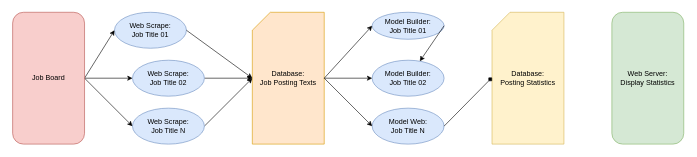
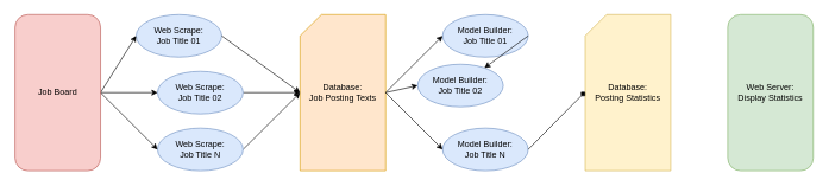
  <mxCell id="0" />
  <mxCell id="1" parent="0" />
  <mxCell id="2" value="&lt;div&gt;Web Scrape:&lt;/div&gt;&lt;div&gt;Job Title 01&lt;br&gt;&lt;/div&gt;" style="ellipse;whiteSpace=wrap;html=1;fillColor=#dae8fc;strokeColor=#6c8ebf;" vertex="1" parent="1"><mxGeometry x="190" y="20" width="120" height="60" as="geometry" /></mxCell>
  <mxCell id="3" value="" style="endArrow=classic;html=1;entryX=0;entryY=0.5;entryDx=0;entryDy=0;exitX=1;exitY=0.5;exitDx=0;exitDy=0;" edge="1" parent="1" target="2"><mxGeometry width="50" height="50" relative="1" as="geometry"><mxPoint x="140" y="130" as="sourcePoint" /><mxPoint x="70" y="260" as="targetPoint" /></mxGeometry></mxCell>
  <mxCell id="4" value="Database:&lt;br&gt;Job Posting Texts" style="shape=card;whiteSpace=wrap;html=1;fillColor=#ffe6cc;strokeColor=#d79b00;" vertex="1" parent="1"><mxGeometry x="420" y="20" width="120" height="220" as="geometry" /></mxCell>
  <mxCell id="5" value="" style="endArrow=classic;html=1;exitX=1;exitY=0.5;exitDx=0;exitDy=0;" edge="1" parent="1" source="2"><mxGeometry width="50" height="50" relative="1" as="geometry"><mxPoint x="20" y="290" as="sourcePoint" /><mxPoint x="420" y="130" as="targetPoint" /></mxGeometry></mxCell>
- <mxCell id="6" value="&lt;div&gt;Model Builder:&lt;/div&gt;&lt;div&gt;Job Title 01&lt;br&gt;&lt;/div&gt;" style="ellipse;whiteSpace=wrap;html=1;fillColor=#dae8fc;strokeColor=#6c8ebf;" vertex="1" parent="1"><mxGeometry x="620" y="20" width="120" height="45" as="geometry" /></mxCell>
+ <mxCell id="6" value="&lt;div&gt;Model Builder:&lt;/div&gt;&lt;div&gt;Job Title 01&lt;br&gt;&lt;/div&gt;" style="ellipse;whiteSpace=wrap;html=1;fillColor=#dae8fc;strokeColor=#6c8ebf;" vertex="1" parent="1"><mxGeometry x="620" y="20" width="120" height="60" as="geometry" /></mxCell>
  <mxCell id="7" value="Database:&lt;br&gt;Posting Statistics" style="shape=card;whiteSpace=wrap;html=1;fillColor=#fff2cc;strokeColor=#d6b656;" vertex="1" parent="1"><mxGeometry x="820" y="20" width="120" height="220" as="geometry" /></mxCell>
  <mxCell id="8" value="&lt;div&gt;Web Server:&lt;/div&gt;&lt;div&gt;Display Statistics&lt;br&gt;&lt;/div&gt;" style="rounded=1;whiteSpace=wrap;html=1;fillColor=#d5e8d4;strokeColor=#82b366;" vertex="1" parent="1"><mxGeometry x="1020" y="20" width="120" height="220" as="geometry" /></mxCell>
  <mxCell id="9" value="" style="endArrow=classic;html=1;exitX=1;exitY=0.5;exitDx=0;exitDy=0;" edge="1" parent="1"><mxGeometry width="50" height="50" relative="1" as="geometry"><mxPoint x="340" y="130" as="sourcePoint" /><mxPoint x="420" y="130" as="targetPoint" /></mxGeometry></mxCell>
  <mxCell id="10" value="" style="endArrow=classic;html=1;exitX=1;exitY=0.5;exitDx=0;exitDy=0;" edge="1" parent="1"><mxGeometry width="50" height="50" relative="1" as="geometry"><mxPoint x="340" y="210" as="sourcePoint" /><mxPoint x="420" y="130" as="targetPoint" /></mxGeometry></mxCell>
- <mxCell id="11" value="&lt;div&gt;Model Builder:&lt;/div&gt;&lt;div&gt;Job Title 02&lt;/div&gt;" style="ellipse;whiteSpace=wrap;html=1;fillColor=#dae8fc;strokeColor=#6c8ebf;" vertex="1" parent="1"><mxGeometry x="620" y="100" width="120" height="60" as="geometry" /></mxCell>
- <mxCell id="12" value="&lt;div&gt;Model Web:&lt;/div&gt;&lt;div&gt;Job Title N&lt;/div&gt;" style="ellipse;whiteSpace=wrap;html=1;fillColor=#dae8fc;strokeColor=#6c8ebf;" vertex="1" parent="1"><mxGeometry x="620" y="180" width="120" height="60" as="geometry" /></mxCell>
+ <mxCell id="11" value="&lt;div&gt;Model Builder:&lt;/div&gt;&lt;div&gt;Job Title 02&lt;/div&gt;" style="ellipse;whiteSpace=wrap;html=1;fillColor=#dae8fc;strokeColor=#6c8ebf;" vertex="1" parent="1"><mxGeometry x="585" y="90" width="120" height="60" as="geometry" /></mxCell>
+ <mxCell id="12" value="&lt;div&gt;Model Builder:&lt;/div&gt;&lt;div&gt;Job Title N&lt;/div&gt;" style="ellipse;whiteSpace=wrap;html=1;fillColor=#dae8fc;strokeColor=#6c8ebf;" vertex="1" parent="1"><mxGeometry x="620" y="180" width="120" height="60" as="geometry" /></mxCell>
  <mxCell id="13" value="" style="endArrow=classic;html=1;entryX=0;entryY=0.5;entryDx=0;entryDy=0;exitX=1;exitY=0.5;exitDx=0;exitDy=0;exitPerimeter=0;" edge="1" parent="1" source="4" target="6"><mxGeometry width="50" height="50" relative="1" as="geometry"><mxPoint x="40" y="310" as="sourcePoint" /><mxPoint x="90" y="260" as="targetPoint" /></mxGeometry></mxCell>
  <mxCell id="14" value="" style="endArrow=classic;html=1;entryX=0;entryY=0.5;entryDx=0;entryDy=0;exitX=1;exitY=0.5;exitDx=0;exitDy=0;exitPerimeter=0;" edge="1" parent="1" source="4" target="11"><mxGeometry width="50" height="50" relative="1" as="geometry"><mxPoint x="40" y="310" as="sourcePoint" /><mxPoint x="90" y="260" as="targetPoint" /></mxGeometry></mxCell>
  <mxCell id="15" value="" style="endArrow=classic;html=1;entryX=0;entryY=0.5;entryDx=0;entryDy=0;exitX=1;exitY=0.5;exitDx=0;exitDy=0;exitPerimeter=0;" edge="1" parent="1" source="4" target="12"><mxGeometry width="50" height="50" relative="1" as="geometry"><mxPoint x="40" y="310" as="sourcePoint" /><mxPoint x="90" y="260" as="targetPoint" /></mxGeometry></mxCell>
  <mxCell id="16" value="" style="endArrow=classic;html=1;exitX=1;exitY=0.5;exitDx=0;exitDy=0;" edge="1" parent="1" source="6" target="11"><mxGeometry width="50" height="50" relative="1" as="geometry"><mxPoint x="40" y="310" as="sourcePoint" /><mxPoint x="90" y="260" as="targetPoint" /></mxGeometry></mxCell>
  <mxCell id="17" value="" style="endArrow=diamond;html=1;exitX=1;exitY=0.5;exitDx=0;exitDy=0;entryX=0;entryY=0.495;entryDx=0;entryDy=0;entryPerimeter=0;" edge="1" parent="1" source="12" target="7"><mxGeometry width="50" height="50" relative="1" as="geometry"><mxPoint x="40" y="310" as="sourcePoint" /><mxPoint x="90" y="260" as="targetPoint" /></mxGeometry></mxCell>
  <mxCell id="18" value="&lt;div&gt;Web Scrape:&lt;/div&gt;&lt;div&gt;Job Title 02&lt;br&gt;&lt;/div&gt;" style="ellipse;whiteSpace=wrap;html=1;fillColor=#dae8fc;strokeColor=#6c8ebf;" vertex="1" parent="1"><mxGeometry x="220" y="100" width="120" height="60" as="geometry" /></mxCell>
  <mxCell id="19" value="&lt;div&gt;Web Scrape:&lt;/div&gt;&lt;div&gt;Job Title N&lt;br&gt;&lt;/div&gt;" style="ellipse;whiteSpace=wrap;html=1;fillColor=#dae8fc;strokeColor=#6c8ebf;" vertex="1" parent="1"><mxGeometry x="220" y="180" width="120" height="60" as="geometry" /></mxCell>
  <mxCell id="20" value="" style="endArrow=classic;html=1;entryX=0;entryY=0.5;entryDx=0;entryDy=0;exitX=1;exitY=0.5;exitDx=0;exitDy=0;" edge="1" parent="1" target="18"><mxGeometry width="50" height="50" relative="1" as="geometry"><mxPoint x="140" y="130" as="sourcePoint" /><mxPoint x="70" y="260" as="targetPoint" /></mxGeometry></mxCell>
  <mxCell id="21" value="" style="endArrow=classic;html=1;entryX=0;entryY=0.5;entryDx=0;entryDy=0;exitX=1;exitY=0.5;exitDx=0;exitDy=0;" edge="1" parent="1" target="19"><mxGeometry width="50" height="50" relative="1" as="geometry"><mxPoint x="140" y="130" as="sourcePoint" /><mxPoint x="70" y="260" as="targetPoint" /></mxGeometry></mxCell>
  <mxCell id="22" value="Job Board" style="rounded=1;whiteSpace=wrap;html=1;fillColor=#f8cecc;strokeColor=#b85450;" vertex="1" parent="1"><mxGeometry x="20" y="20" width="120" height="220" as="geometry" /></mxCell>
